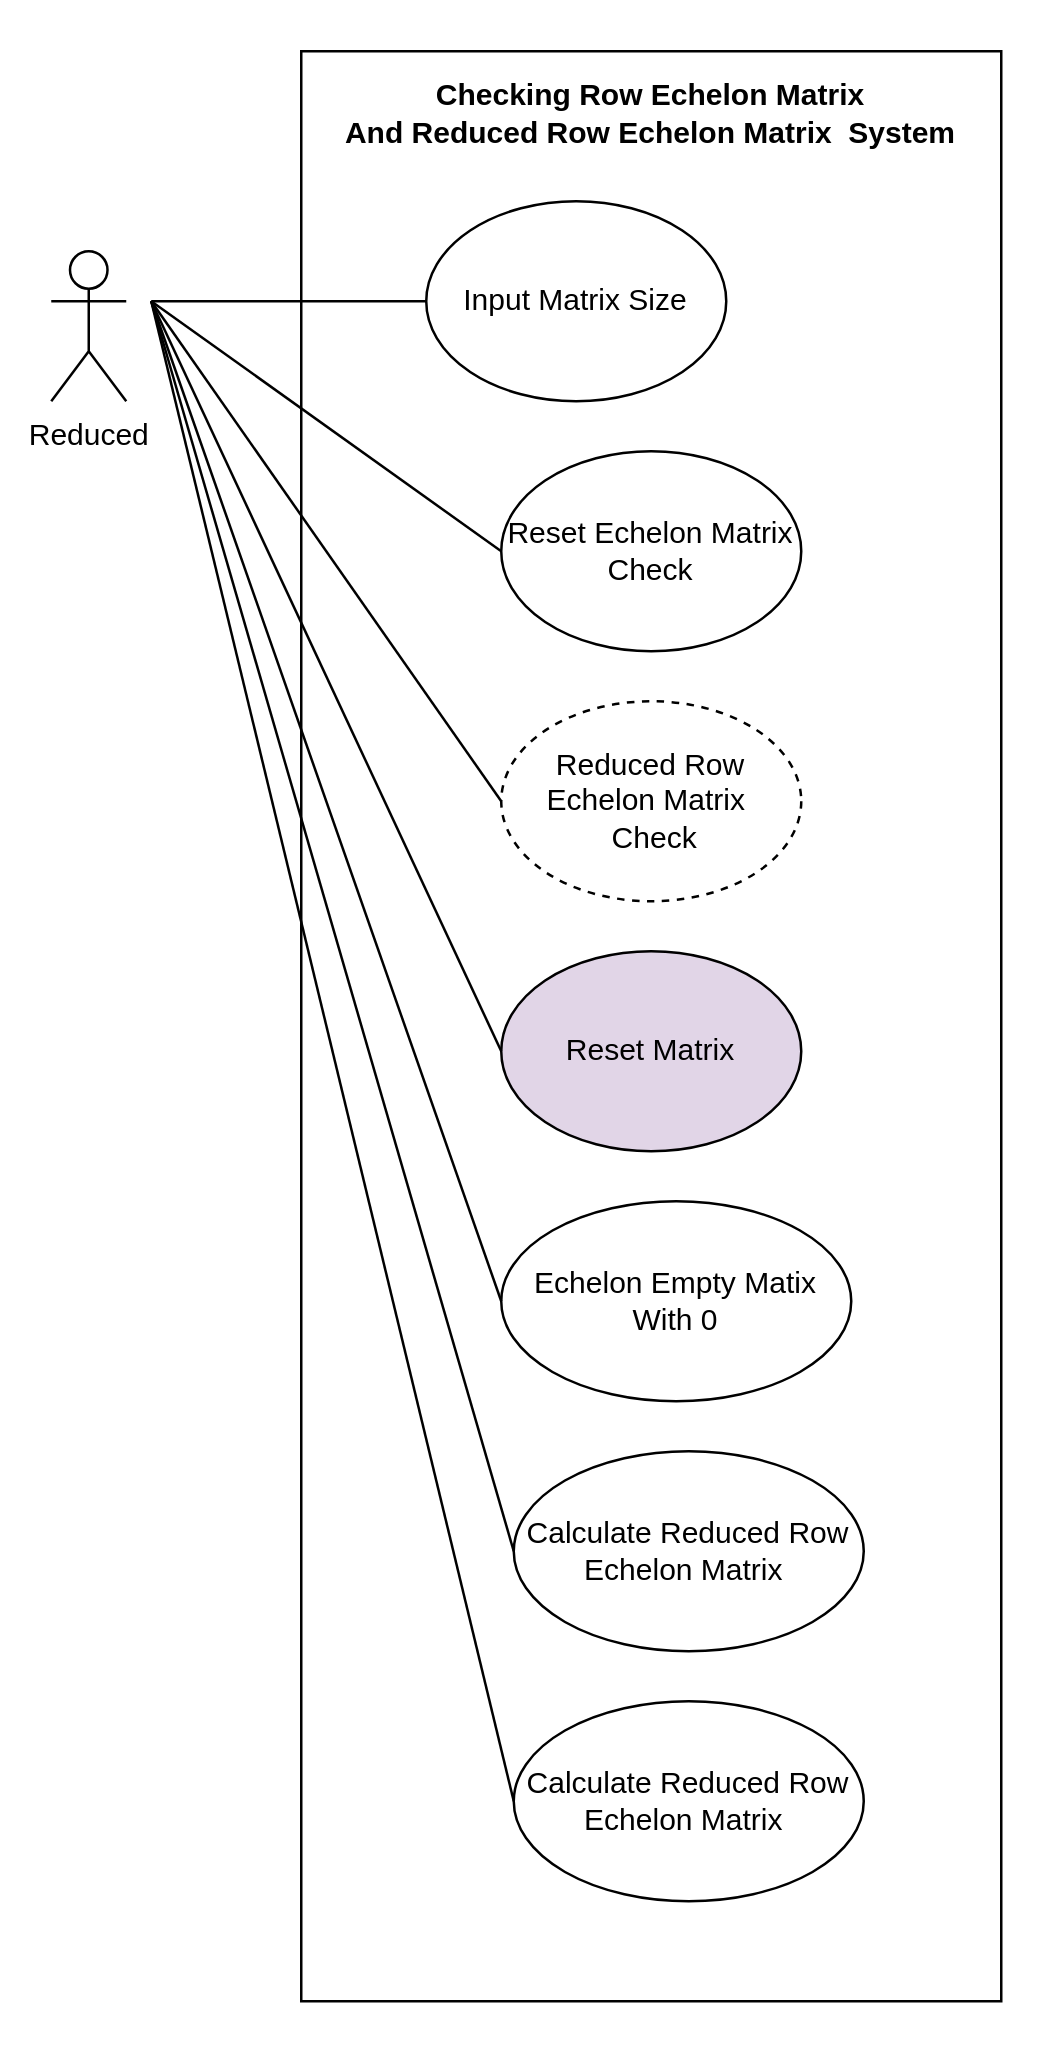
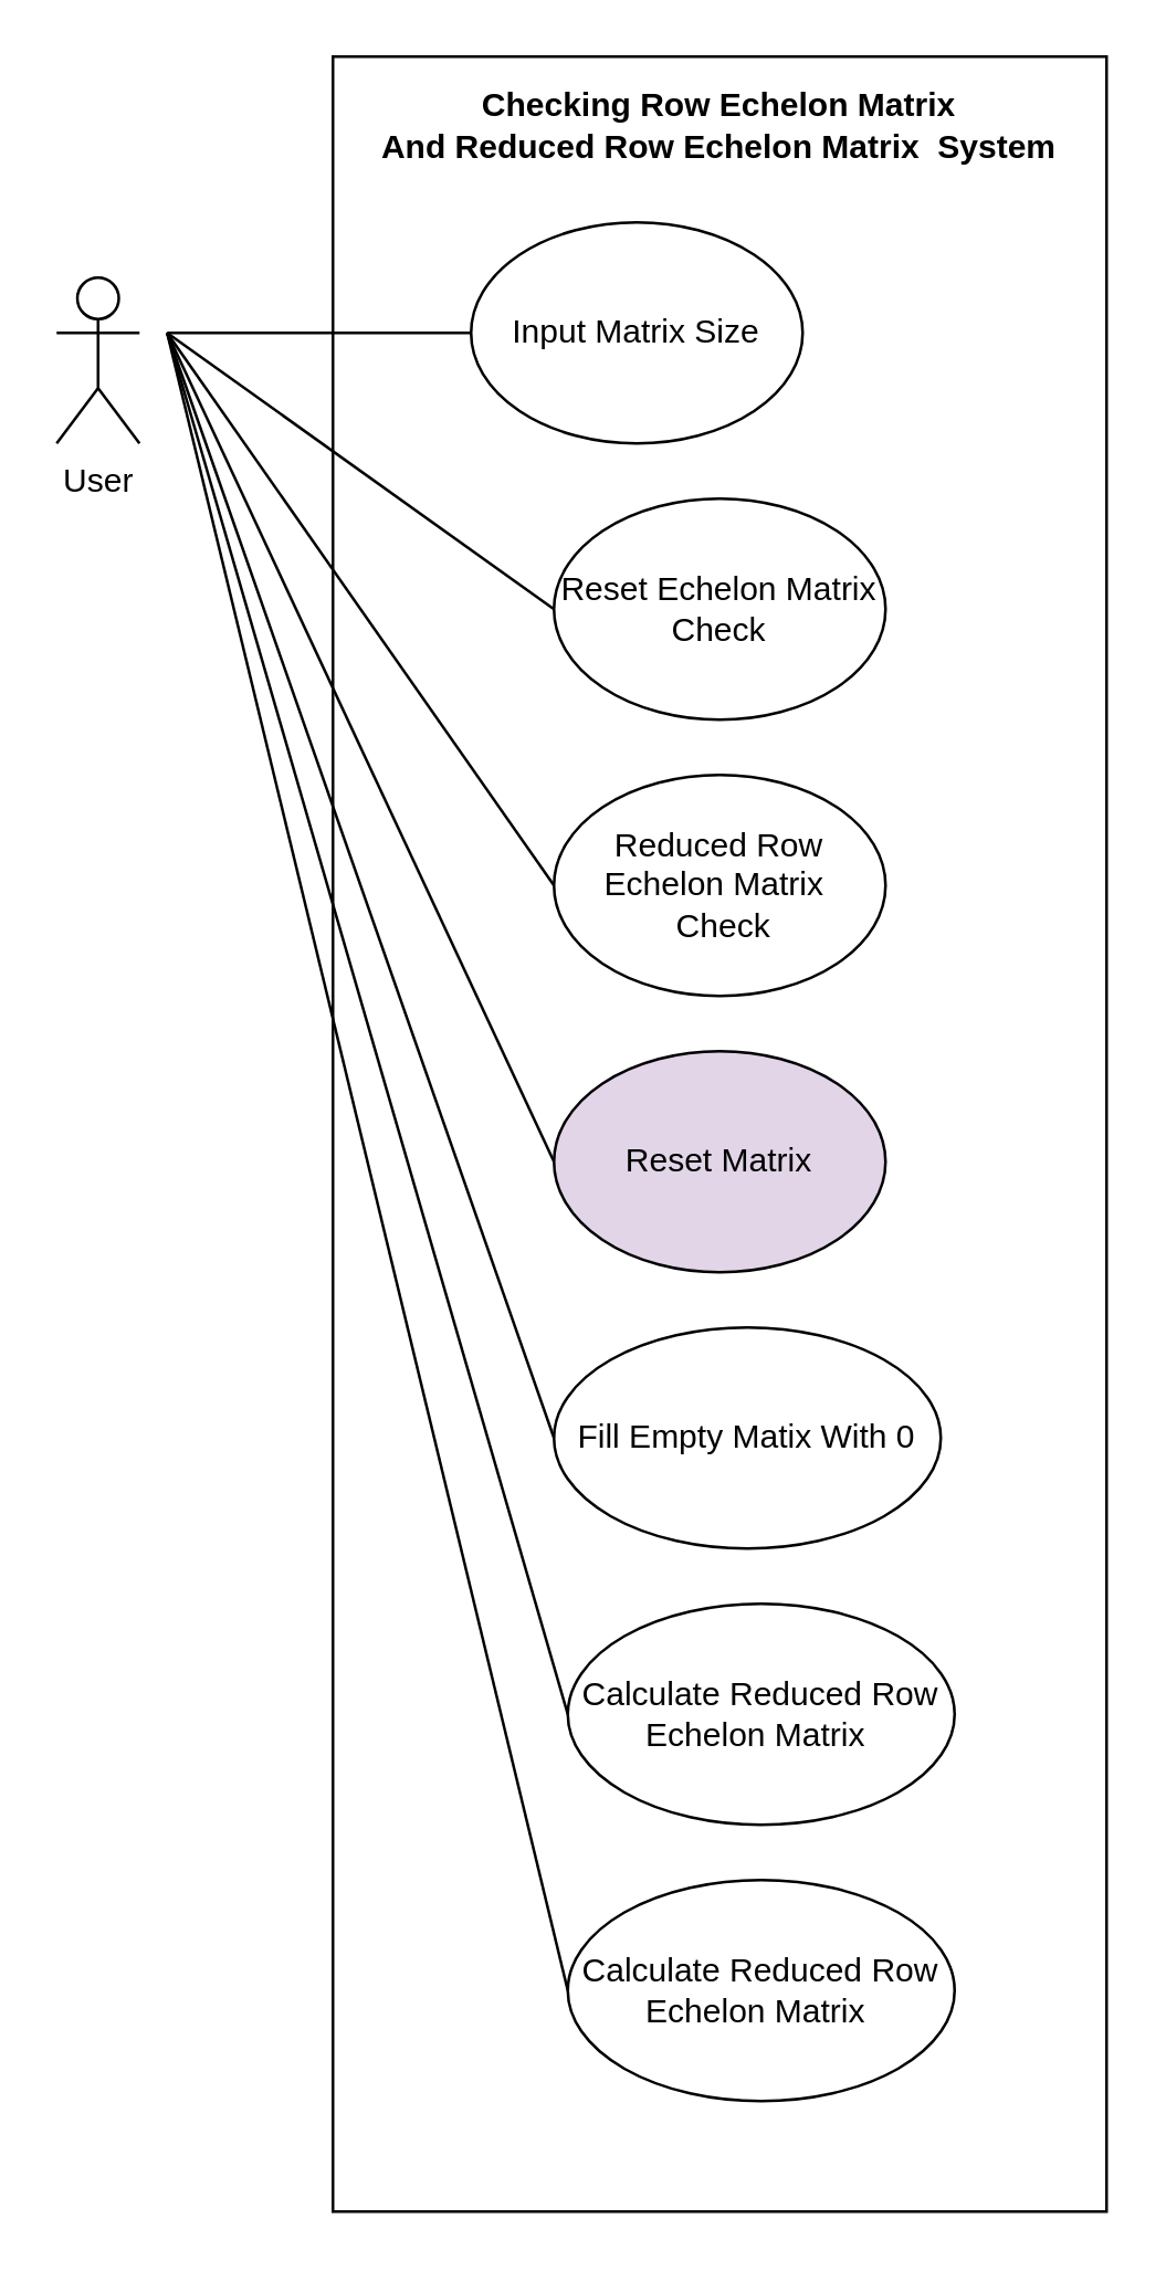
  <mxCell id="0" />
  <mxCell id="1" parent="0" />
  <mxCell id="2" value="" style="rounded=0;whiteSpace=wrap;html=1;fillColor=none;" parent="1" vertex="1"><mxGeometry x="120" y="20" width="280" height="780" as="geometry" /></mxCell>
- <mxCell id="3" value="Reduced" style="shape=umlActor;verticalLabelPosition=bottom;verticalAlign=top;html=1;outlineConnect=0;" parent="1" vertex="1"><mxGeometry x="20" y="100" width="30" height="60" as="geometry" /></mxCell>
+ <mxCell id="3" value="User" style="shape=umlActor;verticalLabelPosition=bottom;verticalAlign=top;html=1;outlineConnect=0;" parent="1" vertex="1"><mxGeometry x="20" y="100" width="30" height="60" as="geometry" /></mxCell>
  <mxCell id="4" value="Input Matrix Size" style="ellipse;whiteSpace=wrap;html=1;" parent="1" vertex="1"><mxGeometry x="170" y="80" width="120" height="80" as="geometry" /></mxCell>
  <mxCell id="5" value="Reset Echelon Matrix Check" style="ellipse;whiteSpace=wrap;html=1;" parent="1" vertex="1"><mxGeometry x="200" y="180" width="120" height="80" as="geometry" /></mxCell>
- <mxCell id="6" value="Reduced Row Echelon Matrix&amp;nbsp;&lt;br&gt;&amp;nbsp;Check" style="ellipse;whiteSpace=wrap;html=1;dashed=1;" parent="1" vertex="1"><mxGeometry x="200" y="280" width="120" height="80" as="geometry" /></mxCell>
+ <mxCell id="6" value="Reduced Row Echelon Matrix&amp;nbsp;&lt;br&gt;&amp;nbsp;Check" style="ellipse;whiteSpace=wrap;html=1;" parent="1" vertex="1"><mxGeometry x="200" y="280" width="120" height="80" as="geometry" /></mxCell>
  <mxCell id="7" value="Reset Matrix" style="ellipse;whiteSpace=wrap;html=1;fillColor=#e1d5e7;" parent="1" vertex="1"><mxGeometry x="200" y="380" width="120" height="80" as="geometry" /></mxCell>
- <mxCell id="8" value="Echelon Empty Matix With 0" style="ellipse;whiteSpace=wrap;html=1;" parent="1" vertex="1"><mxGeometry x="200" y="480" width="140" height="80" as="geometry" /></mxCell>
+ <mxCell id="8" value="Fill Empty Matix With 0" style="ellipse;whiteSpace=wrap;html=1;" parent="1" vertex="1"><mxGeometry x="200" y="480" width="140" height="80" as="geometry" /></mxCell>
  <mxCell id="9" value="" style="endArrow=none;html=1;rounded=0;entryX=0;entryY=0.5;entryDx=0;entryDy=0;" parent="1" target="4" edge="1"><mxGeometry width="50" height="50" relative="1" as="geometry"><mxPoint x="60" y="120" as="sourcePoint" /><mxPoint x="440" y="260" as="targetPoint" /></mxGeometry></mxCell>
  <mxCell id="10" value="" style="endArrow=none;html=1;rounded=0;entryX=0;entryY=0.5;entryDx=0;entryDy=0;" parent="1" target="5" edge="1"><mxGeometry width="50" height="50" relative="1" as="geometry"><mxPoint x="60" y="120" as="sourcePoint" /><mxPoint x="210" y="130" as="targetPoint" /></mxGeometry></mxCell>
  <mxCell id="11" value="" style="endArrow=none;html=1;rounded=0;entryX=0;entryY=0.5;entryDx=0;entryDy=0;" parent="1" target="6" edge="1"><mxGeometry width="50" height="50" relative="1" as="geometry"><mxPoint x="60" y="120" as="sourcePoint" /><mxPoint x="220" y="140" as="targetPoint" /></mxGeometry></mxCell>
  <mxCell id="12" value="" style="endArrow=none;html=1;rounded=0;entryX=0;entryY=0.5;entryDx=0;entryDy=0;" parent="1" target="7" edge="1"><mxGeometry width="50" height="50" relative="1" as="geometry"><mxPoint x="60" y="120" as="sourcePoint" /><mxPoint x="230" y="150" as="targetPoint" /></mxGeometry></mxCell>
  <mxCell id="13" value="" style="endArrow=none;html=1;rounded=0;entryX=0;entryY=0.5;entryDx=0;entryDy=0;" parent="1" target="8" edge="1"><mxGeometry width="50" height="50" relative="1" as="geometry"><mxPoint x="60" y="120" as="sourcePoint" /><mxPoint x="240" y="160" as="targetPoint" /></mxGeometry></mxCell>
  <mxCell id="14" value="&lt;div&gt;&lt;b&gt;Checking Row Echelon Matrix&lt;/b&gt;&lt;/div&gt;&lt;div&gt;&lt;b&gt;And Reduced Row Echelon Matrix&amp;nbsp; System&lt;/b&gt;&lt;/div&gt;" style="text;html=1;strokeColor=none;fillColor=none;align=center;verticalAlign=middle;whiteSpace=wrap;rounded=0;" parent="1" vertex="1"><mxGeometry x="120" y="30" width="280" height="30" as="geometry" /></mxCell>
  <mxCell id="15" value="Calculate Reduced Row Echelon Matrix&amp;nbsp;" style="ellipse;whiteSpace=wrap;html=1;" vertex="1" parent="1"><mxGeometry x="205" y="580" width="140" height="80" as="geometry" /></mxCell>
  <mxCell id="16" value="Calculate Reduced Row Echelon Matrix&amp;nbsp;" style="ellipse;whiteSpace=wrap;html=1;" vertex="1" parent="1"><mxGeometry x="205" y="680" width="140" height="80" as="geometry" /></mxCell>
  <mxCell id="17" value="" style="endArrow=none;html=1;rounded=0;entryX=0;entryY=0.5;entryDx=0;entryDy=0;" edge="1" parent="1" target="15"><mxGeometry width="50" height="50" relative="1" as="geometry"><mxPoint x="60" y="120" as="sourcePoint" /><mxPoint x="120" y="570" as="targetPoint" /></mxGeometry></mxCell>
  <mxCell id="18" value="" style="endArrow=none;html=1;rounded=0;entryX=0;entryY=0.5;entryDx=0;entryDy=0;" edge="1" parent="1" target="16"><mxGeometry width="50" height="50" relative="1" as="geometry"><mxPoint x="60" y="120" as="sourcePoint" /><mxPoint x="120" y="700" as="targetPoint" /></mxGeometry></mxCell>
